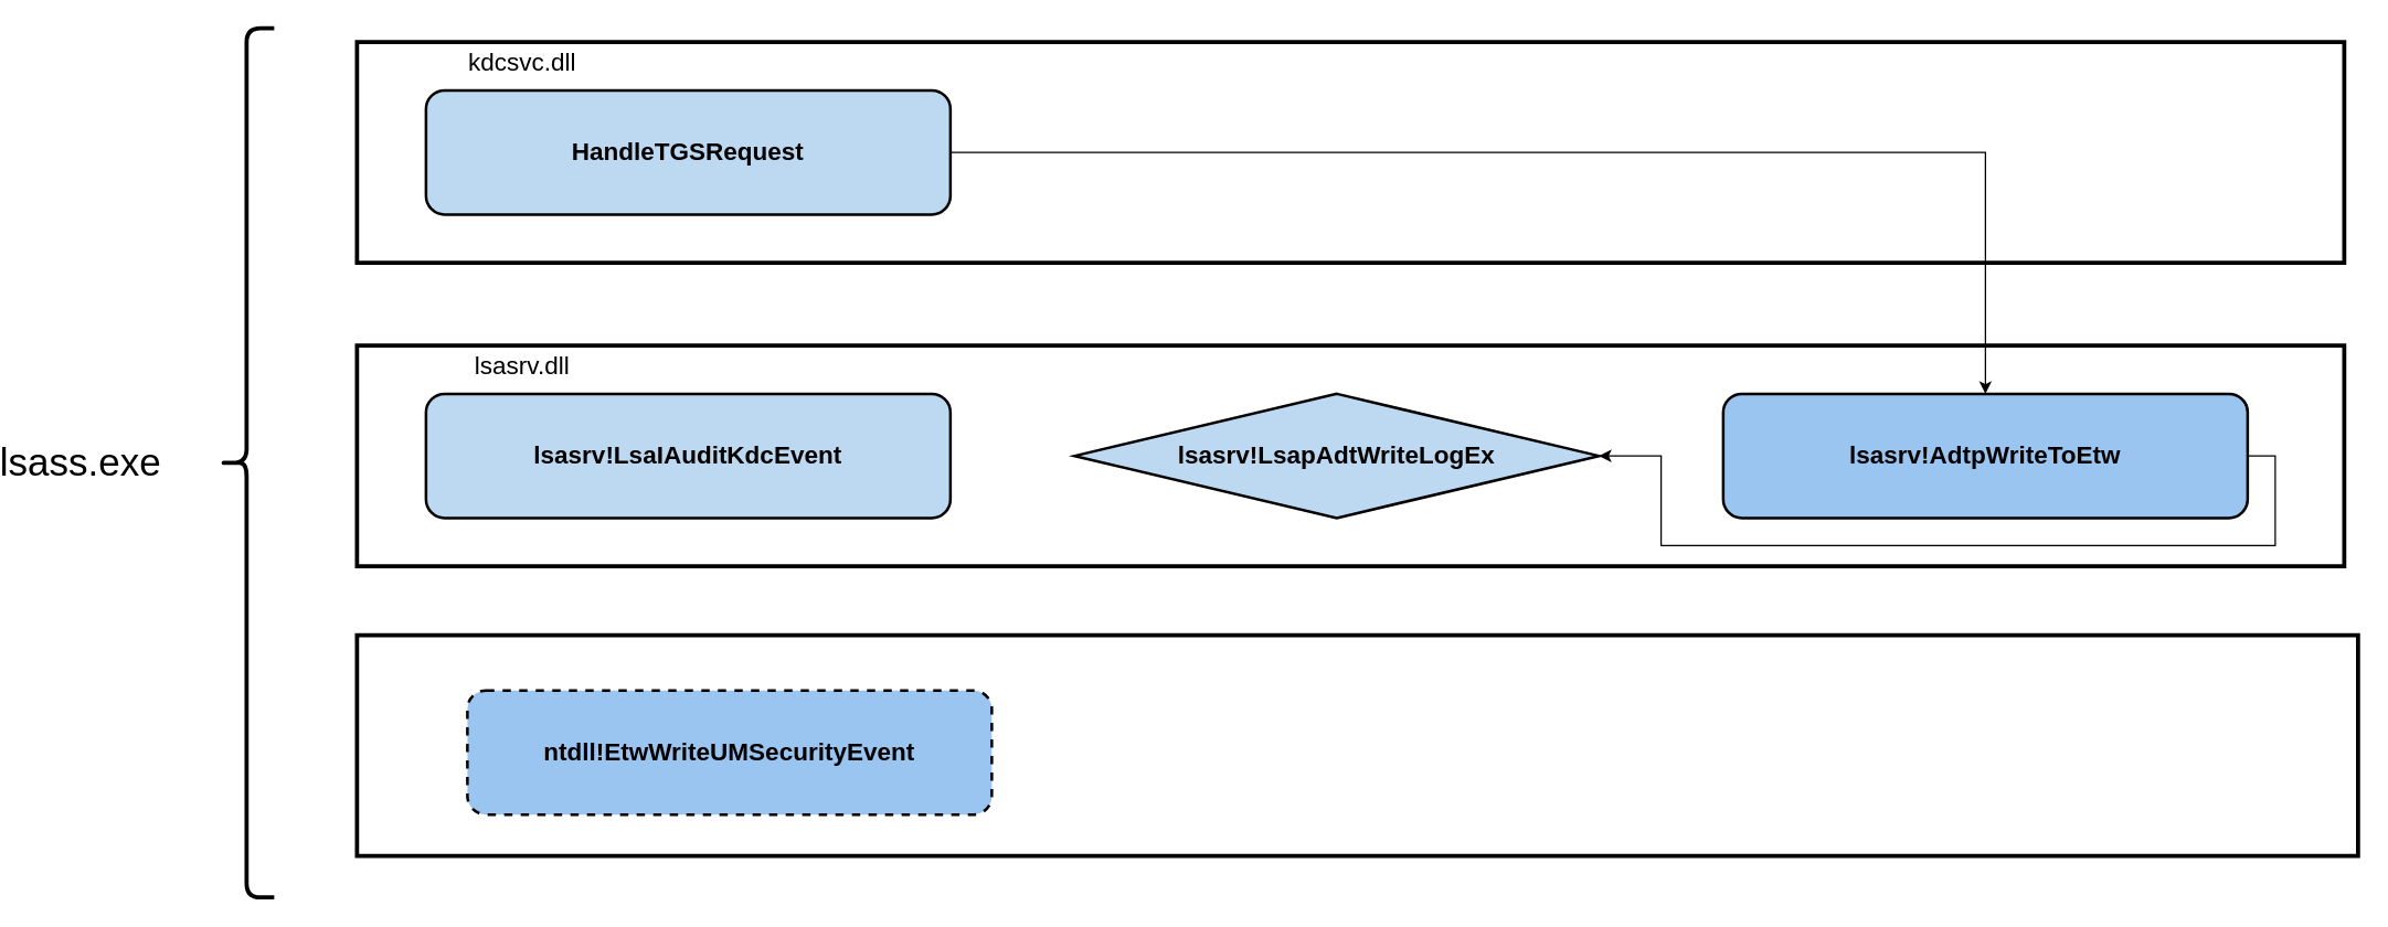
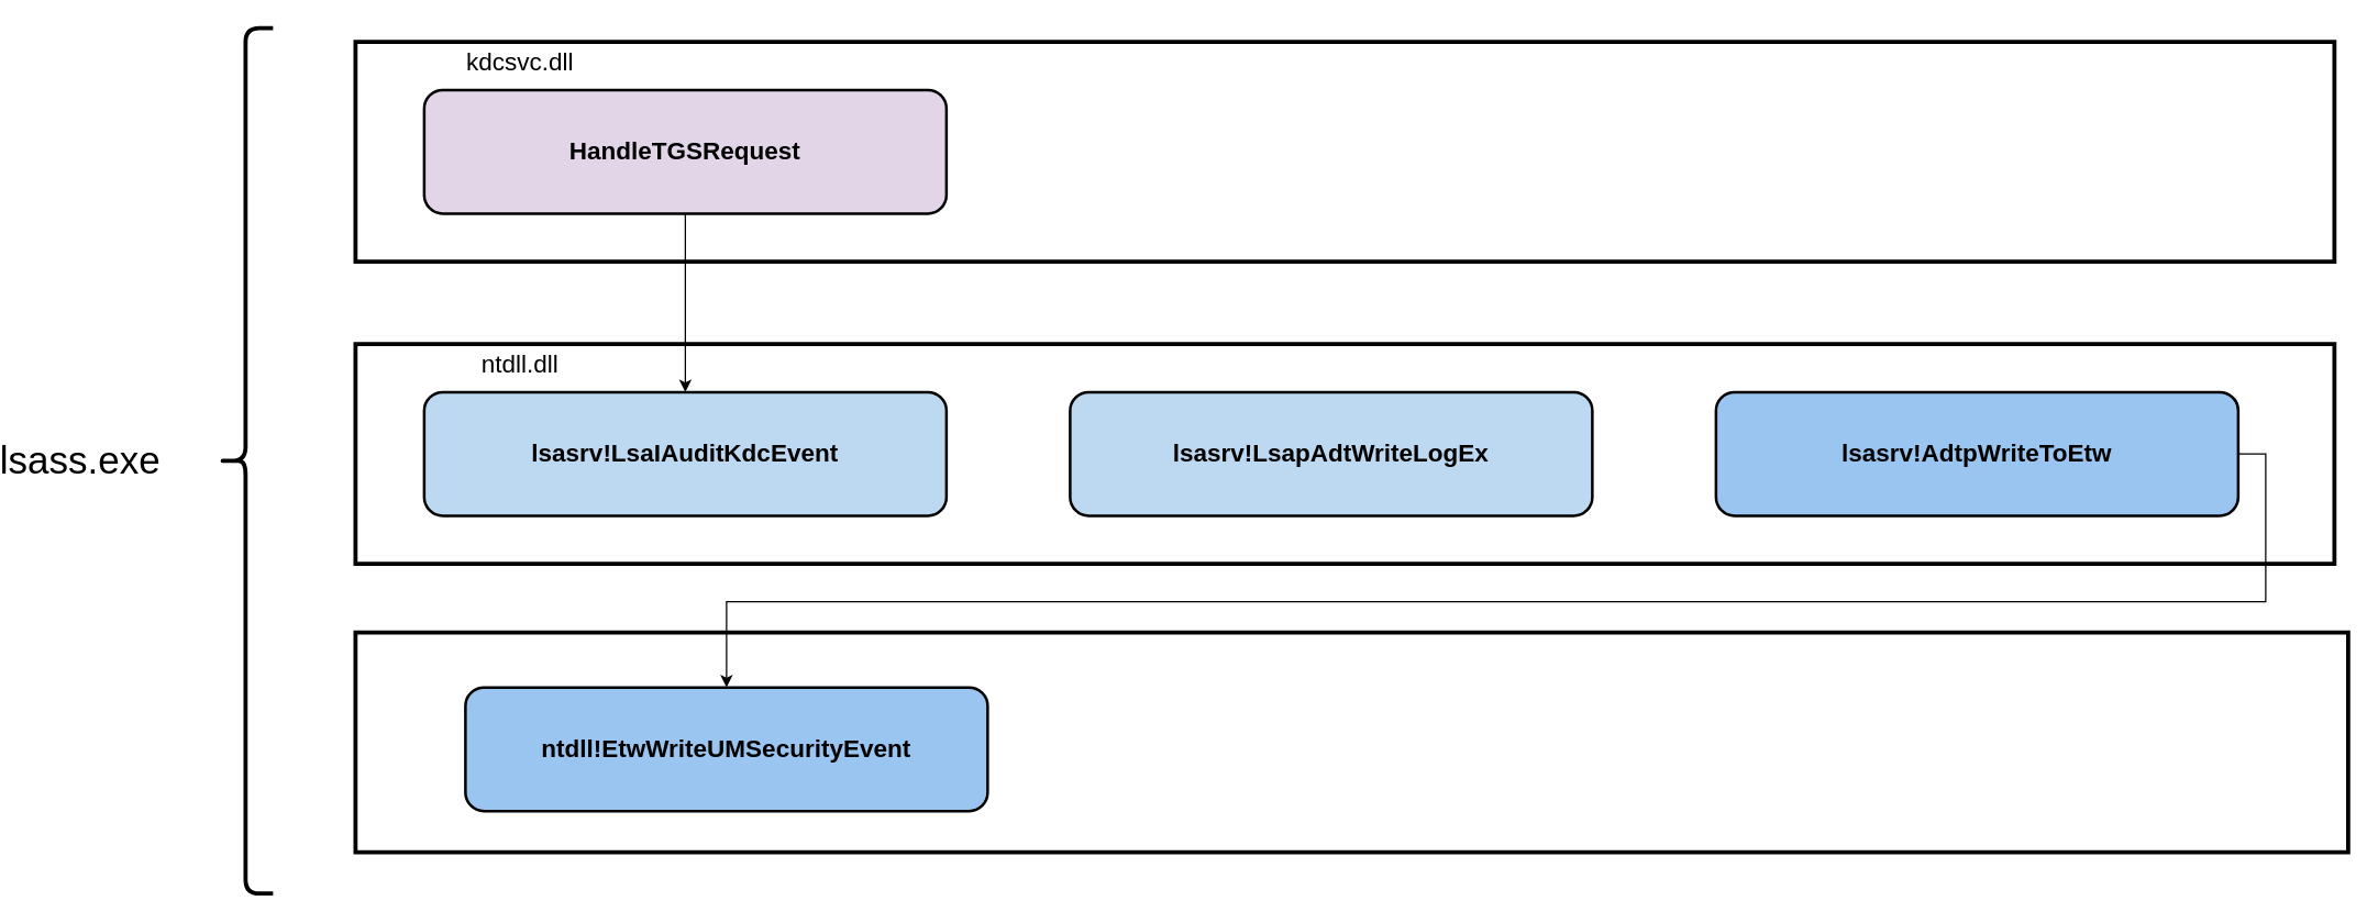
  <mxCell id="0" />
  <mxCell id="1" parent="0" />
  <mxCell id="2" value="" style="rounded=0;whiteSpace=wrap;html=1;fontSize=20;strokeWidth=3;" vertex="1" parent="1"><mxGeometry x="250" y="460" width="1450" height="160" as="geometry" /></mxCell>
  <mxCell id="3" value="" style="rounded=0;whiteSpace=wrap;html=1;fontSize=20;strokeWidth=3;" vertex="1" parent="1"><mxGeometry x="250" y="250" width="1440" height="160" as="geometry" /></mxCell>
  <mxCell id="4" value="&lt;span style=&quot;font-size: 28px;&quot;&gt;lsass.exe&lt;/span&gt;" style="text;html=1;strokeColor=none;fillColor=none;align=center;verticalAlign=middle;whiteSpace=wrap;rounded=0;" vertex="1" parent="1"><mxGeometry x="20" y="320" width="60" height="30" as="geometry" /></mxCell>
  <mxCell id="5" value="" style="shape=curlyBracket;whiteSpace=wrap;html=1;rounded=1;fontSize=20;strokeWidth=3;" vertex="1" parent="1"><mxGeometry x="150" y="20" width="40" height="630" as="geometry" /></mxCell>
- <mxCell id="6" value="&lt;font style=&quot;font-size: 18px;&quot;&gt;lsasrv.dll&lt;/font&gt;" style="text;html=1;strokeColor=none;fillColor=none;align=center;verticalAlign=middle;whiteSpace=wrap;rounded=0;" vertex="1" parent="1"><mxGeometry x="340" y="250" width="60" height="30" as="geometry" /></mxCell>
- <mxCell id="7" style="edgeStyle=orthogonalEdgeStyle;rounded=0;orthogonalLoop=1;jettySize=auto;html=1;exitX=1;exitY=0.5;exitDx=0;exitDy=0;" edge="1" parent="1" source="8" target="9"><mxGeometry relative="1" as="geometry" /></mxCell>
+ <mxCell id="6" value="&lt;font style=&quot;font-size: 18px;&quot;&gt;ntdll.dll&lt;/font&gt;" style="text;html=1;strokeColor=none;fillColor=none;align=center;verticalAlign=middle;whiteSpace=wrap;rounded=0;" vertex="1" parent="1"><mxGeometry x="340" y="250" width="60" height="30" as="geometry" /></mxCell>
+ <mxCell id="7" style="edgeStyle=orthogonalEdgeStyle;rounded=0;orthogonalLoop=1;jettySize=auto;html=1;exitX=1;exitY=0.5;exitDx=0;exitDy=0;entryX=0.5;entryY=0;entryDx=0;entryDy=0;" edge="1" parent="1" source="8" target="11"><mxGeometry relative="1" as="geometry" /></mxCell>
  <mxCell id="8" value="&lt;b&gt;lsasrv!AdtpWriteToEtw&lt;/b&gt;" style="rounded=1;whiteSpace=wrap;html=1;fontSize=18;strokeWidth=2;fillColor=#9bc5f1;" vertex="1" parent="1"><mxGeometry x="1240" y="285" width="380" height="90" as="geometry" /></mxCell>
- <mxCell id="9" value="&lt;b&gt;lsasrv!LsapAdtWriteLogEx&lt;/b&gt;" style="rhombus;whiteSpace=wrap;html=1;fontSize=18;strokeWidth=2;fillColor=#BDD8F1;" vertex="1" parent="1"><mxGeometry x="770" y="285" width="380" height="90" as="geometry" /></mxCell>
+ <mxCell id="9" value="&lt;b&gt;lsasrv!LsapAdtWriteLogEx&lt;/b&gt;" style="rounded=1;whiteSpace=wrap;html=1;fontSize=18;strokeWidth=2;fillColor=#BDD8F1;" vertex="1" parent="1"><mxGeometry x="770" y="285" width="380" height="90" as="geometry" /></mxCell>
  <mxCell id="10" value="&lt;b&gt;lsasrv!LsaIAuditKdcEvent&lt;/b&gt;" style="rounded=1;whiteSpace=wrap;html=1;fontSize=18;strokeWidth=2;fillColor=#BDD8F1;" vertex="1" parent="1"><mxGeometry x="300" y="285" width="380" height="90" as="geometry" /></mxCell>
- <mxCell id="11" value="&lt;b&gt;ntdll!EtwWriteUMSecurityEvent&lt;/b&gt;" style="rounded=1;whiteSpace=wrap;html=1;fontSize=18;strokeWidth=2;fillColor=#9BC5F1;dashed=1;" vertex="1" parent="1"><mxGeometry x="330" y="500" width="380" height="90" as="geometry" /></mxCell>
+ <mxCell id="11" value="&lt;b&gt;ntdll!EtwWriteUMSecurityEvent&lt;/b&gt;" style="rounded=1;whiteSpace=wrap;html=1;fontSize=18;strokeWidth=2;fillColor=#9BC5F1;" vertex="1" parent="1"><mxGeometry x="330" y="500" width="380" height="90" as="geometry" /></mxCell>
  <mxCell id="12" value="" style="rounded=0;whiteSpace=wrap;html=1;fontSize=20;strokeWidth=3;" vertex="1" parent="1"><mxGeometry x="250" y="30" width="1440" height="160" as="geometry" /></mxCell>
  <mxCell id="13" value="&lt;font style=&quot;font-size: 18px;&quot;&gt;kdcsvc.dll&lt;/font&gt;" style="text;html=1;strokeColor=none;fillColor=none;align=center;verticalAlign=middle;whiteSpace=wrap;rounded=0;" vertex="1" parent="1"><mxGeometry x="340" y="30" width="60" height="30" as="geometry" /></mxCell>
- <mxCell id="14" style="edgeStyle=orthogonalEdgeStyle;rounded=0;orthogonalLoop=1;jettySize=auto;html=1;" edge="1" parent="1" source="15" target="8"><mxGeometry relative="1" as="geometry" /></mxCell>
- <mxCell id="15" value="&lt;b&gt;HandleTGSRequest&lt;/b&gt;" style="rounded=1;whiteSpace=wrap;html=1;fontSize=18;strokeWidth=2;fillColor=#BDD8F1;" vertex="1" parent="1"><mxGeometry x="300" y="65" width="380" height="90" as="geometry" /></mxCell>
+ <mxCell id="14" style="edgeStyle=orthogonalEdgeStyle;rounded=0;orthogonalLoop=1;jettySize=auto;html=1;entryX=0.5;entryY=0;entryDx=0;entryDy=0;" edge="1" parent="1" source="15" target="10"><mxGeometry relative="1" as="geometry" /></mxCell>
+ <mxCell id="15" value="&lt;b&gt;HandleTGSRequest&lt;/b&gt;" style="rounded=1;whiteSpace=wrap;html=1;fontSize=18;strokeWidth=2;fillColor=#e1d5e7;" vertex="1" parent="1"><mxGeometry x="300" y="65" width="380" height="90" as="geometry" /></mxCell>
